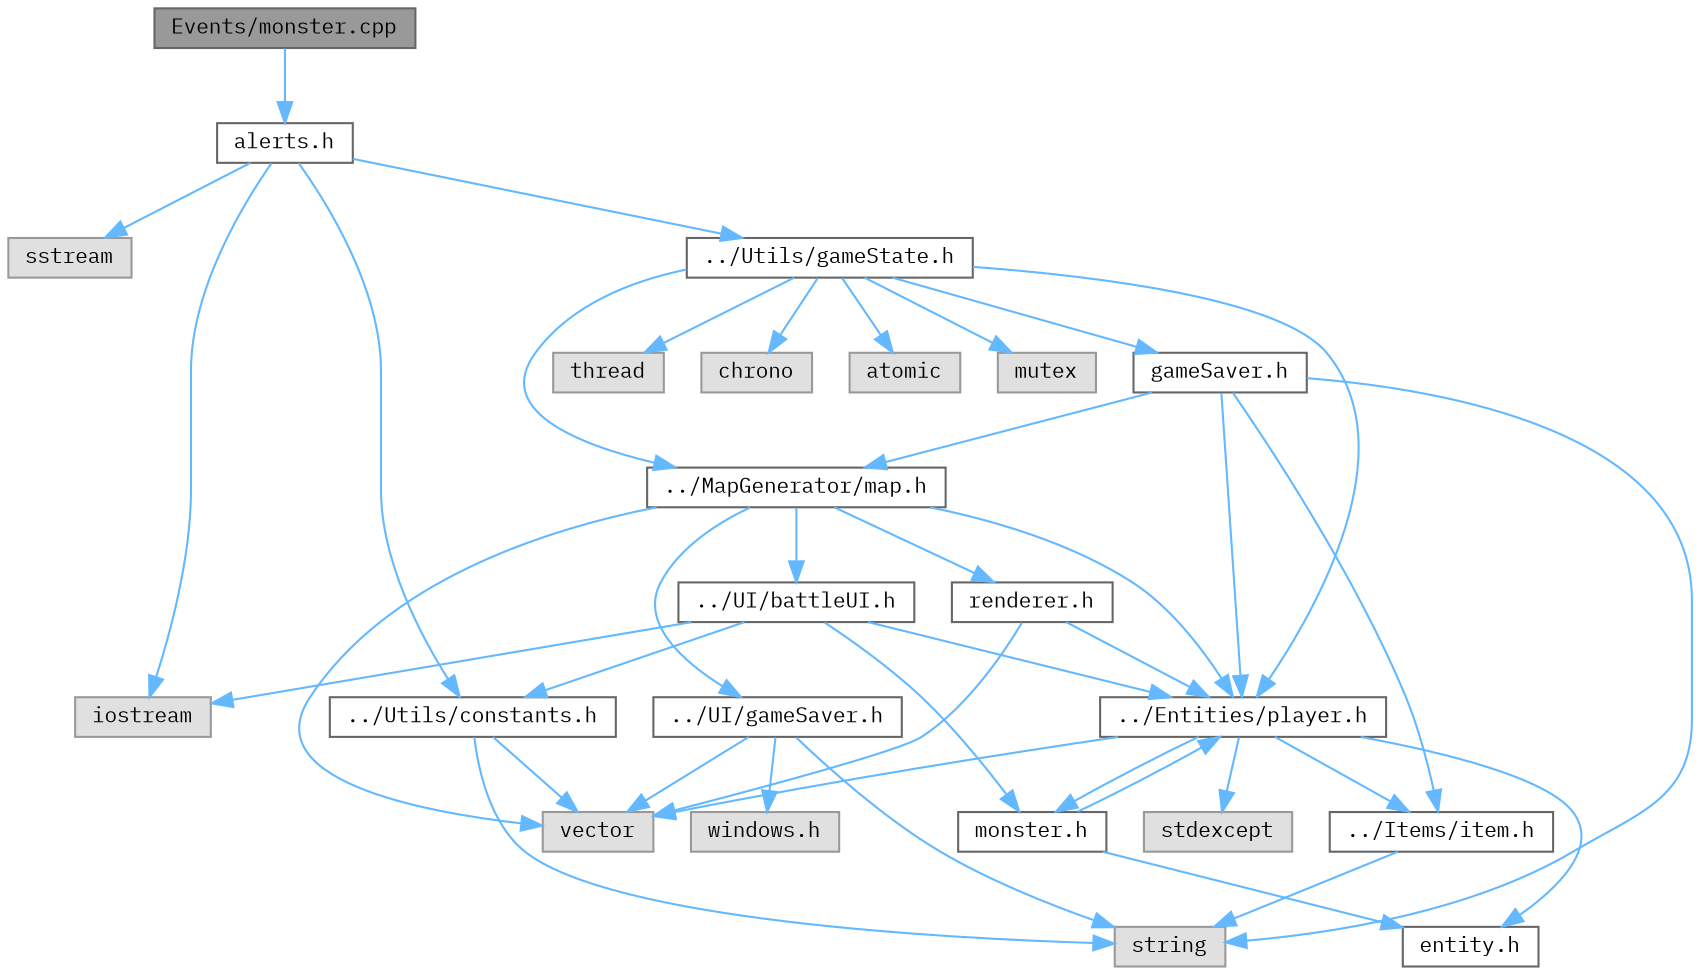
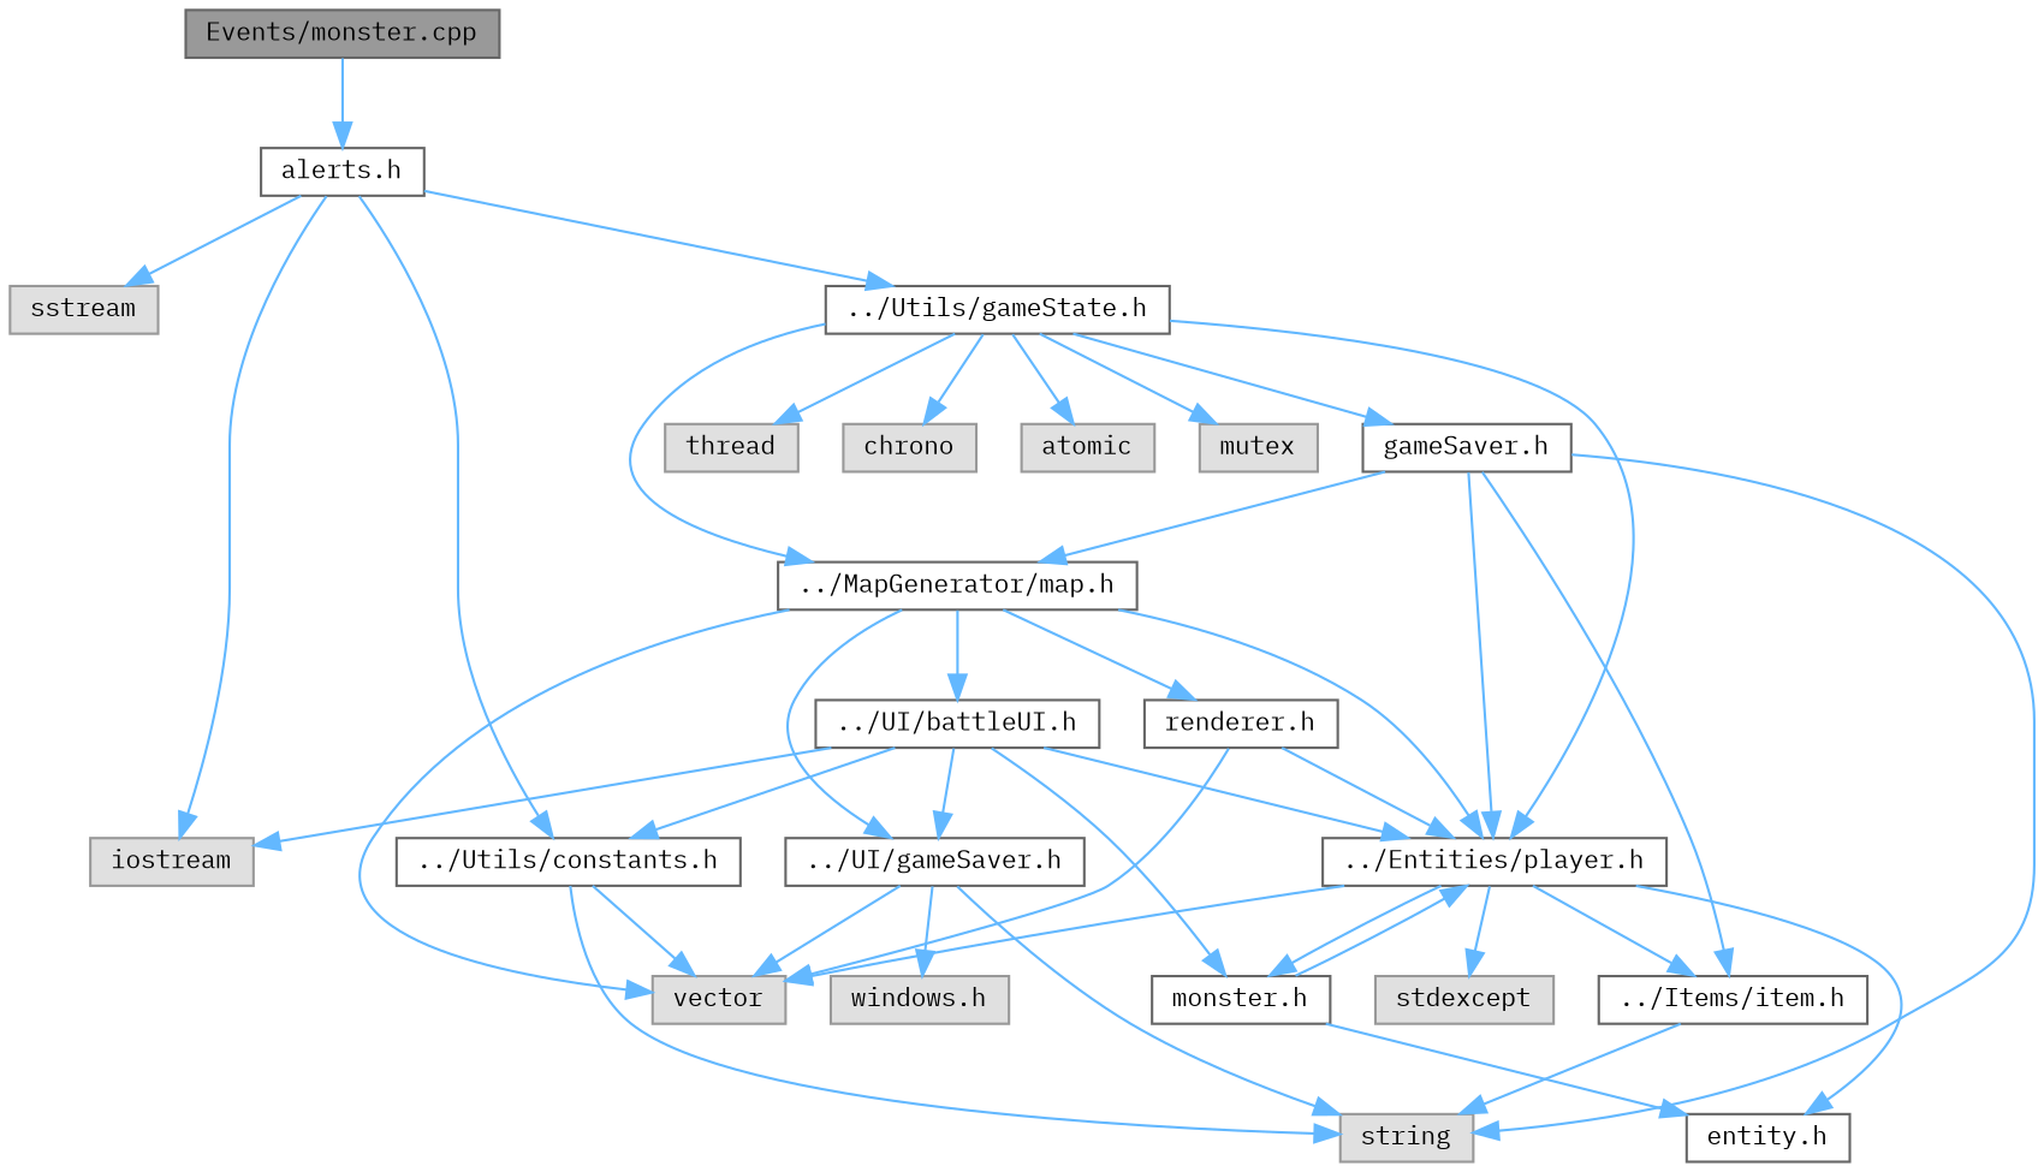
  digraph {
    fontname="IBM Plex Mono"
    node [color=grey40 fillcolor=white fontname="IBM Plex Mono" fontsize=10 shape=box style=filled]
    edge [color=steelblue1 fontname="IBM Plex Mono" fontsize=10 labelfontname=Helvetica labelfontsize=10 style=solid]
    n1 [color=gray40 fillcolor=grey60 fontcolor=black height=0.2 label="Events/monster.cpp" width=0.4]
    n2 [height=0.2 label="alerts.h" width=0.4]
    n3 [color=grey60 fillcolor="#E0E0E0" height=0.2 label=sstream width=0.4]
    n4 [color=grey60 fillcolor="#E0E0E0" height=0.2 label=iostream width=0.4]
    n5 [height=0.2 label="../Utils/constants.h" width=0.4]
    n6 [height=0.2 label="../Utils/gameState.h" width=0.4]
    n7 [color=grey60 fillcolor="#E0E0E0" height=0.2 label=string width=0.4]
    n8 [color=grey60 fillcolor="#E0E0E0" height=0.2 label=vector width=0.4]
    n9 [color=grey60 fillcolor="#E0E0E0" height=0.2 label=thread width=0.4]
    n10 [color=grey60 fillcolor="#E0E0E0" height=0.2 label=chrono width=0.4]
    n11 [color=grey60 fillcolor="#E0E0E0" height=0.2 label=atomic width=0.4]
    n12 [color=grey60 fillcolor="#E0E0E0" height=0.2 label=mutex width=0.4]
    n13 [height=0.2 label="../MapGenerator/map.h" width=0.4]
    n14 [height=0.2 label="../Entities/player.h" width=0.4]
    n15 [height=0.2 label="gameSaver.h" width=0.4]
    n16 [height=0.2 label="renderer.h" width=0.4]
    n17 [height=0.2 label="../UI/gameSaver.h" width=0.4]
    n18 [height=0.2 label="../UI/battleUI.h" width=0.4]
    n19 [height=0.2 label="entity.h" width=0.4]
    n20 [height=0.2 label="monster.h" width=0.4]
    n21 [height=0.2 label="../Items/item.h" width=0.4]
    n22 [color=grey60 fillcolor="#E0E0E0" height=0.2 label=stdexcept width=0.4]
    n23 [color=grey60 fillcolor="#E0E0E0" height=0.2 label="windows.h" width=0.4]
    n1 -> n2
    n2 -> n3
    n2 -> n4
    n2 -> n5
    n2 -> n6
    n5 -> n7
    n5 -> n8
    n6 -> n9
    n6 -> n10
    n6 -> n11
    n6 -> n12
    n6 -> n13
    n6 -> n14
    n6 -> n15
    n13 -> n8
    n13 -> n14
    n13 -> n16
    n13 -> n17
    n13 -> n18
    n14 -> n8
    n14 -> n19
    n14 -> n20
    n14 -> n21
    n14 -> n22
    n15 -> n7
    n15 -> n13
    n15 -> n14
    n15 -> n21
    n16 -> n8
    n16 -> n14
    n17 -> n7
    n17 -> n8
    n17 -> n23
    n18 -> n4
    n18 -> n5
    n18 -> n14
+   n18 -> n17
    n18 -> n20
    n20 -> n14
    n20 -> n19
    n21 -> n7
  }
